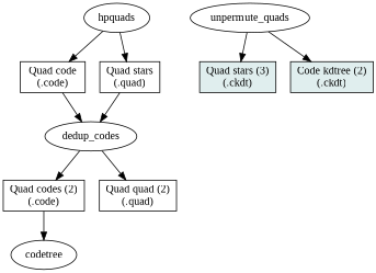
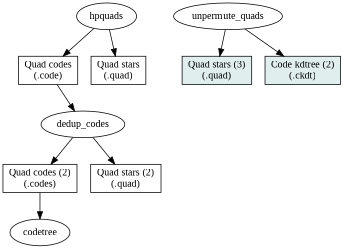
  graph {
    fontname="Liberation Serif"
    rankdir=TB
    node [fillcolor=azure2 fontname="Liberation Serif" shape=box]
    edge [dir=forward fontname="Liberation Serif"]
    hpquads [shape=ellipse]
-   n2 [label="Quad code\n(.code)"]
+   n2 [label="Quad codes\n(.code)"]
    n3 [label="Quad stars\n(.quad)"]
-   n4 [label="Quad stars (3)\n(.ckdt)" style=filled]
+   n4 [label="Quad stars (3)\n(.quad)" style=filled]
    n5 [label="Code kdtree (2)\n(.ckdt)" style=filled]
    n6 [label=dedup_codes shape=ellipse]
-   n7 [label="Quad codes (2)\n(.code)"]
-   n8 [label="Quad quad (2)\n(.quad)"]
+   n7 [label="Quad codes (2)\n(.codes)"]
+   n8 [label="Quad stars (2)\n(.quad)"]
    codetree [shape=ellipse]
    unpermute_quads [shape=ellipse]
    hpquads -- n2
    hpquads -- n3
    n2 -- n6
-   n3 -- n6
    n6 -- n7
    n6 -- n8
    n7 -- codetree
    unpermute_quads -- n4
    unpermute_quads -- n5
  }
